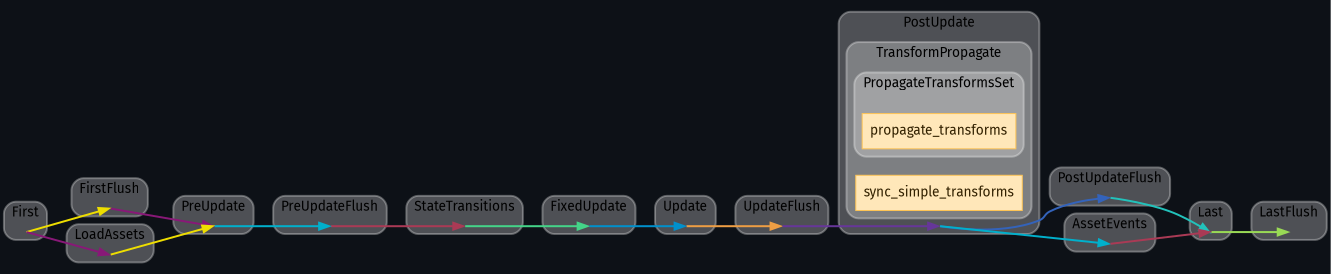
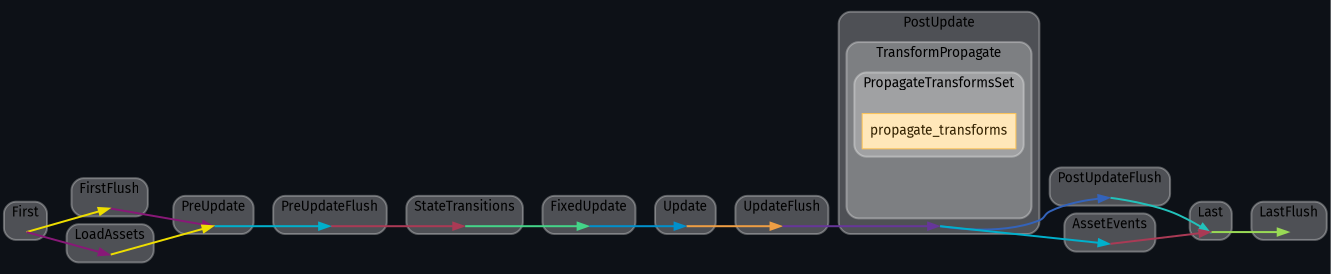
  digraph {
    bgcolor="#0d1117"
    compound=true
    fontname="Fira Sans"
    nodesep=0.15
    rankdir=LR
    splines=spline
    node [shape=point style=invis fontname="Fira Sans"]
    edge [color="#881877" penwidth=2 fontname="Fira Sans"]
    "set_marker_node_Set(0)" [height=0]
    "set_marker_node_Set(2)" [height=0]
    "set_marker_node_Set(3)" [height=0]
    "set_marker_node_Set(4)" [height=0]
    "set_marker_node_Set(5)" [height=0]
    "set_marker_node_Set(6)" [height=0]
    "set_marker_node_Set(7)" [height=0]
    "set_marker_node_Set(8)" [height=0]
    "set_marker_node_Set(9)" [height=0]
    "set_marker_node_Set(10)" [height=0]
    "set_marker_node_Set(21)" [height=0]
    n12 [color="#ffc453" fillcolor="#ffe7b9" fontcolor="#322100" label=propagate_transforms penwidth=1 shape=box style=filled]
    "set_marker_node_Set(20)" [height=0]
-   n14 [color="#ffc453" fillcolor="#ffe7b9" fontcolor="#322100" label=sync_simple_transforms penwidth=1 shape=box style=filled]
    "set_marker_node_Set(11)" [height=0]
    "set_marker_node_Set(12)" [height=0]
    "set_marker_node_Set(59)" [height=0]
    "set_marker_node_Set(60)" [height=0]
    subgraph cluster_1 {
      color="#ffffff50"
      fillcolor="#ffffff44"
      label=Update
      penwidth=2
      style="rounded,filled"
      "set_marker_node_Set(0)"
    }
    subgraph cluster_2 {
      color="#ffffff50"
      fillcolor="#ffffff44"
      label=FirstFlush
      penwidth=2
      style="rounded,filled"
      "set_marker_node_Set(2)"
    }
    subgraph cluster_3 {
      color="#ffffff50"
      fillcolor="#ffffff44"
      label=PreUpdateFlush
      penwidth=2
      style="rounded,filled"
      "set_marker_node_Set(3)"
    }
    subgraph cluster_4 {
      color="#ffffff50"
      fillcolor="#ffffff44"
      label=UpdateFlush
      penwidth=2
      style="rounded,filled"
      "set_marker_node_Set(4)"
    }
    subgraph cluster_5 {
      color="#ffffff50"
      fillcolor="#ffffff44"
      label=PostUpdateFlush
      penwidth=2
      style="rounded,filled"
      "set_marker_node_Set(5)"
    }
    subgraph cluster_6 {
      color="#ffffff50"
      fillcolor="#ffffff44"
      label=LastFlush
      penwidth=2
      style="rounded,filled"
      "set_marker_node_Set(6)"
    }
    subgraph cluster_7 {
      color="#ffffff50"
      fillcolor="#ffffff44"
      label=First
      penwidth=2
      style="rounded,filled"
      "set_marker_node_Set(7)"
    }
    subgraph cluster_8 {
      color="#ffffff50"
      fillcolor="#ffffff44"
      label=PreUpdate
      penwidth=2
      style="rounded,filled"
      "set_marker_node_Set(8)"
    }
    subgraph cluster_9 {
      color="#ffffff50"
      fillcolor="#ffffff44"
      label=StateTransitions
      penwidth=2
      style="rounded,filled"
      "set_marker_node_Set(9)"
    }
    subgraph cluster_10 {
      color="#ffffff50"
      fillcolor="#ffffff44"
      label=FixedUpdate
      penwidth=2
      style="rounded,filled"
      "set_marker_node_Set(10)"
    }
    subgraph cluster_11 {
      color="#ffffff50"
      fillcolor="#ffffff44"
      label=PostUpdate
      penwidth=2
      style="rounded,filled"
      "set_marker_node_Set(11)"
      subgraph cluster_12 {
        color="#ffffff50"
        fillcolor="#ffffff44"
        label=TransformPropagate
        penwidth=2
        style="rounded,filled"
        "set_marker_node_Set(20)"
-       n14
        subgraph cluster_13 {
          color="#ffffff50"
          fillcolor="#ffffff44"
          label=PropagateTransformsSet
          penwidth=2
          style="rounded,filled"
          "set_marker_node_Set(21)"
          n12
        }
      }
    }
    subgraph cluster_14 {
      color="#ffffff50"
      fillcolor="#ffffff44"
      label=Last
      penwidth=2
      style="rounded,filled"
      "set_marker_node_Set(12)"
    }
    subgraph cluster_15 {
      color="#ffffff50"
      fillcolor="#ffffff44"
      label=LoadAssets
      penwidth=2
      style="rounded,filled"
      "set_marker_node_Set(59)"
    }
    subgraph cluster_16 {
      color="#ffffff50"
      fillcolor="#ffffff44"
      label=AssetEvents
      penwidth=2
      style="rounded,filled"
      "set_marker_node_Set(60)"
    }
    "set_marker_node_Set(0)" -> "set_marker_node_Set(4)" [color="#ee9e44"]
    "set_marker_node_Set(2)" -> "set_marker_node_Set(8)"
    "set_marker_node_Set(3)" -> "set_marker_node_Set(9)" [color="#aa3a55"]
    "set_marker_node_Set(4)" -> "set_marker_node_Set(11)" [color="#663699"]
    "set_marker_node_Set(5)" -> "set_marker_node_Set(12)" [color="#22c2bb"]
    "set_marker_node_Set(7)" -> "set_marker_node_Set(2)" [color="#eede00"]
    "set_marker_node_Set(7)" -> "set_marker_node_Set(59)"
    "set_marker_node_Set(8)" -> "set_marker_node_Set(3)" [color="#00b0cc"]
    "set_marker_node_Set(9)" -> "set_marker_node_Set(10)" [color="#44d488"]
    "set_marker_node_Set(10)" -> "set_marker_node_Set(0)" [color="#0090cc"]
    "set_marker_node_Set(11)" -> "set_marker_node_Set(5)" [color="#3363bb"]
    "set_marker_node_Set(11)" -> "set_marker_node_Set(60)" [color="#00b0cc"]
    "set_marker_node_Set(12)" -> "set_marker_node_Set(6)" [color="#99d955"]
    "set_marker_node_Set(59)" -> "set_marker_node_Set(8)" [color="#eede00"]
    "set_marker_node_Set(60)" -> "set_marker_node_Set(12)" [color="#aa3a55"]
  }
